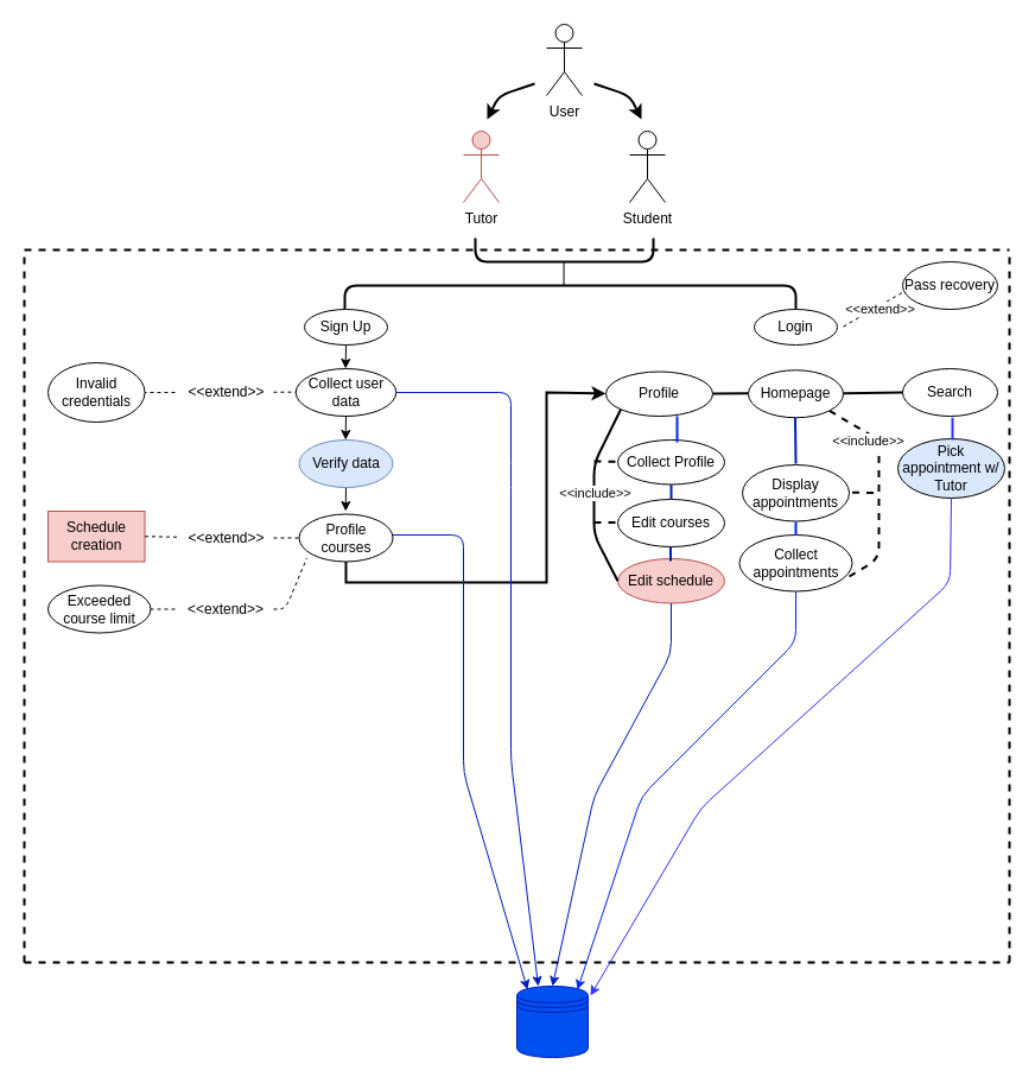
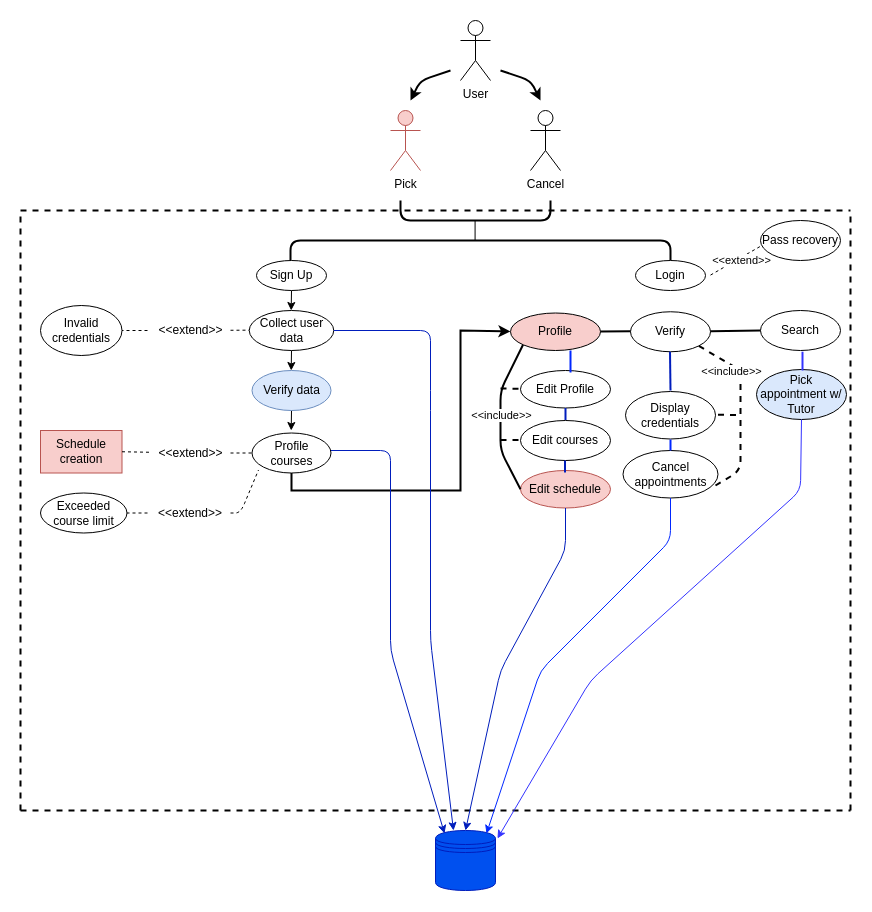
  <mxCell id="0" />
  <mxCell id="1" parent="0" />
- <mxCell id="2" value="Student" style="shape=umlActor;verticalLabelPosition=bottom;verticalAlign=top;html=1;outlineConnect=0;" vertex="1" parent="1"><mxGeometry x="530" y="110" width="30" height="60" as="geometry" /></mxCell>
- <mxCell id="3" value="Tutor" style="shape=umlActor;verticalLabelPosition=bottom;verticalAlign=top;html=1;outlineConnect=0;fillColor=#f8cecc;strokeColor=#b85450;" vertex="1" parent="1"><mxGeometry x="390" y="110" width="30" height="60" as="geometry" /></mxCell>
+ <mxCell id="2" value="Cancel" style="shape=umlActor;verticalLabelPosition=bottom;verticalAlign=top;html=1;outlineConnect=0;" vertex="1" parent="1"><mxGeometry x="530" y="110" width="30" height="60" as="geometry" /></mxCell>
+ <mxCell id="3" value="Pick" style="shape=umlActor;verticalLabelPosition=bottom;verticalAlign=top;html=1;outlineConnect=0;fillColor=#f8cecc;strokeColor=#b85450;" vertex="1" parent="1"><mxGeometry x="390" y="110" width="30" height="60" as="geometry" /></mxCell>
  <mxCell id="4" value="User" style="shape=umlActor;verticalLabelPosition=bottom;verticalAlign=top;html=1;outlineConnect=0;" vertex="1" parent="1"><mxGeometry x="460" y="20" width="30" height="60" as="geometry" /></mxCell>
  <mxCell id="5" value="" style="endArrow=none;html=1;strokeWidth=2;" edge="1" parent="1"><mxGeometry width="50" height="50" relative="1" as="geometry"><mxPoint x="400" y="200" as="sourcePoint" /><mxPoint x="550" y="200" as="targetPoint" /><Array as="points"><mxPoint x="400" y="220" /><mxPoint x="550" y="220" /></Array></mxGeometry></mxCell>
  <mxCell id="6" value="" style="endArrow=none;html=1;" edge="1" parent="1"><mxGeometry width="50" height="50" relative="1" as="geometry"><mxPoint x="474.58" y="240" as="sourcePoint" /><mxPoint x="474.58" y="220" as="targetPoint" /></mxGeometry></mxCell>
  <mxCell id="7" value="" style="endArrow=none;html=1;exitX=0.5;exitY=0;exitDx=0;exitDy=0;strokeWidth=2;" edge="1" parent="1" source="10"><mxGeometry width="50" height="50" relative="1" as="geometry"><mxPoint x="511" y="260" as="sourcePoint" /><mxPoint x="290" y="260" as="targetPoint" /><Array as="points"><mxPoint x="670" y="240" /><mxPoint x="290" y="240" /></Array></mxGeometry></mxCell>
  <mxCell id="8" style="edgeStyle=orthogonalEdgeStyle;rounded=0;orthogonalLoop=1;jettySize=auto;html=1;exitX=0.5;exitY=1;exitDx=0;exitDy=0;" edge="1" parent="1" source="9"><mxGeometry relative="1" as="geometry"><mxPoint x="290.69" y="310" as="targetPoint" /></mxGeometry></mxCell>
  <mxCell id="9" value="Sign Up" style="ellipse;whiteSpace=wrap;html=1;" vertex="1" parent="1"><mxGeometry x="256" y="260" width="70" height="30" as="geometry" /></mxCell>
  <mxCell id="10" value="Login" style="ellipse;whiteSpace=wrap;html=1;" vertex="1" parent="1"><mxGeometry x="635" y="260" width="70" height="30" as="geometry" /></mxCell>
  <mxCell id="11" style="edgeStyle=orthogonalEdgeStyle;rounded=0;orthogonalLoop=1;jettySize=auto;html=1;exitX=0.5;exitY=1;exitDx=0;exitDy=0;" edge="1" parent="1" source="12"><mxGeometry relative="1" as="geometry"><mxPoint x="290.724" y="370" as="targetPoint" /></mxGeometry></mxCell>
  <mxCell id="12" value="Collect user data" style="ellipse;whiteSpace=wrap;html=1;" vertex="1" parent="1"><mxGeometry x="248.75" y="310" width="84.5" height="40" as="geometry" /></mxCell>
  <mxCell id="13" style="edgeStyle=orthogonalEdgeStyle;rounded=0;orthogonalLoop=1;jettySize=auto;html=1;exitX=0.5;exitY=1;exitDx=0;exitDy=0;" edge="1" parent="1" source="14"><mxGeometry relative="1" as="geometry"><mxPoint x="290.724" y="430" as="targetPoint" /></mxGeometry></mxCell>
  <mxCell id="14" value="Verify data" style="ellipse;whiteSpace=wrap;html=1;fillColor=#dae8fc;strokeColor=#6c8ebf;" vertex="1" parent="1"><mxGeometry x="251.5" y="370" width="79" height="40" as="geometry" /></mxCell>
  <mxCell id="15" style="edgeStyle=orthogonalEdgeStyle;rounded=0;orthogonalLoop=1;jettySize=auto;html=1;strokeWidth=2;" edge="1" parent="1" source="16"><mxGeometry relative="1" as="geometry"><mxPoint x="510" y="331" as="targetPoint" /><Array as="points"><mxPoint x="291" y="490" /><mxPoint x="460" y="490" /><mxPoint x="460" y="330" /></Array></mxGeometry></mxCell>
  <mxCell id="16" value="Profile courses" style="ellipse;whiteSpace=wrap;html=1;" vertex="1" parent="1"><mxGeometry x="251.5" y="432.5" width="79" height="40" as="geometry" /></mxCell>
  <mxCell id="17" value="Schedule creation" style="whiteSpace=wrap;html=1;fillColor=#f8cecc;strokeColor=#b85450;rounded=0;" vertex="1" parent="1"><mxGeometry x="40" y="430" width="81.5" height="42.5" as="geometry" /></mxCell>
  <mxCell id="18" value="" style="endArrow=none;dashed=1;html=1;" edge="1" parent="1" source="22"><mxGeometry width="50" height="50" relative="1" as="geometry"><mxPoint x="160" y="330" as="sourcePoint" /><mxPoint x="248.75" y="329.66" as="targetPoint" /></mxGeometry></mxCell>
  <mxCell id="19" value="" style="endArrow=none;dashed=1;html=1;exitX=1;exitY=0.5;exitDx=0;exitDy=0;" edge="1" parent="1" source="20"><mxGeometry width="50" height="50" relative="1" as="geometry"><mxPoint x="201.5" y="502.5" as="sourcePoint" /><mxPoint x="251.5" y="452.5" as="targetPoint" /></mxGeometry></mxCell>
  <mxCell id="20" value="&amp;lt;&amp;lt;extend&amp;gt;&amp;gt;" style="text;html=1;align=center;verticalAlign=middle;resizable=0;points=[];autosize=1;" vertex="1" parent="1"><mxGeometry x="150" y="442.5" width="80" height="20" as="geometry" /></mxCell>
  <mxCell id="21" value="" style="endArrow=none;dashed=1;html=1;exitX=1;exitY=0.5;exitDx=0;exitDy=0;" edge="1" parent="1" source="17" target="20"><mxGeometry width="50" height="50" relative="1" as="geometry"><mxPoint x="121.5" y="452.5" as="sourcePoint" /><mxPoint x="251.5" y="452.5" as="targetPoint" /></mxGeometry></mxCell>
  <mxCell id="22" value="&amp;lt;&amp;lt;extend&amp;gt;&amp;gt;" style="text;html=1;align=center;verticalAlign=middle;resizable=0;points=[];autosize=1;" vertex="1" parent="1"><mxGeometry x="150" y="320" width="80" height="20" as="geometry" /></mxCell>
  <mxCell id="23" value="" style="endArrow=none;dashed=1;html=1;" edge="1" parent="1" target="22"><mxGeometry width="50" height="50" relative="1" as="geometry"><mxPoint x="120" y="330" as="sourcePoint" /><mxPoint x="248.75" y="329.66" as="targetPoint" /></mxGeometry></mxCell>
  <mxCell id="24" value="Invalid credentials" style="ellipse;whiteSpace=wrap;html=1;" vertex="1" parent="1"><mxGeometry x="40" y="305" width="81.5" height="50" as="geometry" /></mxCell>
  <mxCell id="25" value="" style="shape=datastore;whiteSpace=wrap;html=1;fillColor=#0050ef;strokeColor=#001DBC;fontColor=#ffffff;" vertex="1" parent="1"><mxGeometry x="435" y="830" width="60" height="60" as="geometry" /></mxCell>
  <mxCell id="26" value="" style="endArrow=classic;html=1;exitX=1;exitY=0.5;exitDx=0;exitDy=0;entryX=0.3;entryY=0;entryDx=0;entryDy=0;entryPerimeter=0;fillColor=#0050ef;strokeColor=#001DBC;" edge="1" parent="1" source="12" target="25"><mxGeometry width="50" height="50" relative="1" as="geometry"><mxPoint x="420" y="560" as="sourcePoint" /><mxPoint x="490" y="510" as="targetPoint" /><Array as="points"><mxPoint x="430" y="330" /><mxPoint x="430" y="400" /><mxPoint x="430" y="640" /></Array></mxGeometry></mxCell>
  <mxCell id="27" value="" style="endArrow=none;dashed=1;html=1;" edge="1" parent="1"><mxGeometry width="50" height="50" relative="1" as="geometry"><mxPoint x="230" y="512.5" as="sourcePoint" /><mxPoint x="258" y="469.5" as="targetPoint" /><Array as="points"><mxPoint x="240" y="512.5" /></Array></mxGeometry></mxCell>
  <mxCell id="28" value="&amp;lt;&amp;lt;extend&amp;gt;&amp;gt;" style="text;html=1;strokeColor=none;fillColor=none;align=center;verticalAlign=middle;whiteSpace=wrap;rounded=0;" vertex="1" parent="1"><mxGeometry x="170" y="502.5" width="40" height="20" as="geometry" /></mxCell>
  <mxCell id="29" value="" style="endArrow=none;dashed=1;html=1;" edge="1" parent="1"><mxGeometry width="50" height="50" relative="1" as="geometry"><mxPoint x="120" y="512.5" as="sourcePoint" /><mxPoint x="150" y="512.5" as="targetPoint" /><Array as="points" /></mxGeometry></mxCell>
  <mxCell id="30" value="Exceeded course limit" style="ellipse;whiteSpace=wrap;html=1;" vertex="1" parent="1"><mxGeometry x="40" y="492.5" width="86.5" height="40" as="geometry" /></mxCell>
- <mxCell id="31" value="Profile" style="ellipse;whiteSpace=wrap;html=1;" vertex="1" parent="1"><mxGeometry x="510" y="312.5" width="90" height="37.5" as="geometry" /></mxCell>
+ <mxCell id="31" value="Profile" style="ellipse;whiteSpace=wrap;html=1;fillColor=#f8cecc;" vertex="1" parent="1"><mxGeometry x="510" y="312.5" width="90" height="37.5" as="geometry" /></mxCell>
  <mxCell id="32" value="" style="endArrow=classic;html=1;entryX=0.15;entryY=0.05;entryDx=0;entryDy=0;entryPerimeter=0;fillColor=#0050ef;strokeColor=#001DBC;" edge="1" parent="1" target="25"><mxGeometry width="50" height="50" relative="1" as="geometry"><mxPoint x="330.5" y="450" as="sourcePoint" /><mxPoint x="410" y="450" as="targetPoint" /><Array as="points"><mxPoint x="390" y="450" /><mxPoint x="390" y="650" /></Array></mxGeometry></mxCell>
- <mxCell id="33" value="Homepage" style="ellipse;whiteSpace=wrap;html=1;" vertex="1" parent="1"><mxGeometry x="630" y="311.25" width="80" height="40" as="geometry" /></mxCell>
+ <mxCell id="33" value="Verify" style="ellipse;whiteSpace=wrap;html=1;" vertex="1" parent="1"><mxGeometry x="630" y="311.25" width="80" height="40" as="geometry" /></mxCell>
  <mxCell id="34" value="Search" style="ellipse;whiteSpace=wrap;html=1;" vertex="1" parent="1"><mxGeometry x="760" y="310" width="80" height="40" as="geometry" /></mxCell>
  <mxCell id="35" value="" style="endArrow=none;dashed=1;html=1;" edge="1" parent="1"><mxGeometry width="50" height="50" relative="1" as="geometry"><mxPoint x="710" y="274.58" as="sourcePoint" /><mxPoint x="770" y="240" as="targetPoint" /></mxGeometry></mxCell>
  <mxCell id="36" value="&amp;lt;&amp;lt;extend&amp;gt;&amp;gt;" style="edgeLabel;html=1;align=center;verticalAlign=middle;resizable=0;points=[];" vertex="1" connectable="0" parent="35"><mxGeometry x="-0.308" relative="1" as="geometry"><mxPoint x="9.21" y="-2.6" as="offset" /></mxGeometry></mxCell>
  <mxCell id="37" value="Pass recovery" style="ellipse;whiteSpace=wrap;html=1;" vertex="1" parent="1"><mxGeometry x="760" y="220" width="80" height="40" as="geometry" /></mxCell>
  <mxCell id="38" value="" style="endArrow=none;dashed=1;html=1;strokeWidth=2;" edge="1" parent="1"><mxGeometry width="50" height="50" relative="1" as="geometry"><mxPoint x="20" y="210" as="sourcePoint" /><mxPoint x="850" y="210" as="targetPoint" /></mxGeometry></mxCell>
  <mxCell id="39" value="" style="endArrow=none;dashed=1;html=1;strokeWidth=2;" edge="1" parent="1"><mxGeometry width="50" height="50" relative="1" as="geometry"><mxPoint x="20" y="810" as="sourcePoint" /><mxPoint x="20" y="210" as="targetPoint" /></mxGeometry></mxCell>
  <mxCell id="40" value="" style="endArrow=none;dashed=1;html=1;strokeWidth=2;" edge="1" parent="1"><mxGeometry width="50" height="50" relative="1" as="geometry"><mxPoint x="850" y="810" as="sourcePoint" /><mxPoint x="850" y="210" as="targetPoint" /></mxGeometry></mxCell>
  <mxCell id="41" value="" style="endArrow=none;dashed=1;html=1;strokeWidth=2;" edge="1" parent="1"><mxGeometry width="50" height="50" relative="1" as="geometry"><mxPoint x="20" y="810" as="sourcePoint" /><mxPoint x="850" y="810" as="targetPoint" /></mxGeometry></mxCell>
  <mxCell id="42" value="" style="endArrow=none;html=1;strokeWidth=2;" edge="1" parent="1"><mxGeometry width="50" height="50" relative="1" as="geometry"><mxPoint x="600" y="331" as="sourcePoint" /><mxPoint x="630" y="330.75" as="targetPoint" /></mxGeometry></mxCell>
  <mxCell id="43" value="" style="endArrow=none;html=1;strokeWidth=2;entryX=0;entryY=0.5;entryDx=0;entryDy=0;" edge="1" parent="1" target="34"><mxGeometry width="50" height="50" relative="1" as="geometry"><mxPoint x="710" y="330.75" as="sourcePoint" /><mxPoint x="750" y="331" as="targetPoint" /></mxGeometry></mxCell>
- <mxCell id="44" value="Collect Profile" style="ellipse;whiteSpace=wrap;html=1;" vertex="1" parent="1"><mxGeometry x="520" y="370" width="90" height="37.5" as="geometry" /></mxCell>
+ <mxCell id="44" value="Edit Profile" style="ellipse;whiteSpace=wrap;html=1;" vertex="1" parent="1"><mxGeometry x="520" y="370" width="90" height="37.5" as="geometry" /></mxCell>
  <mxCell id="45" value="Edit courses" style="ellipse;whiteSpace=wrap;html=1;glass=1;" vertex="1" parent="1"><mxGeometry x="520" y="420" width="90" height="40" as="geometry" /></mxCell>
  <mxCell id="46" value="Edit schedule" style="ellipse;whiteSpace=wrap;html=1;glass=1;fillColor=#f8cecc;strokeColor=#b85450;" vertex="1" parent="1"><mxGeometry x="520" y="470" width="90" height="37.5" as="geometry" /></mxCell>
  <mxCell id="47" value="" style="endArrow=none;html=1;strokeWidth=2;entryX=0;entryY=1;entryDx=0;entryDy=0;exitX=0;exitY=0.5;exitDx=0;exitDy=0;dashed=0;" edge="1" parent="1" source="46" target="31"><mxGeometry width="50" height="50" relative="1" as="geometry"><mxPoint x="523" y="490" as="sourcePoint" /><mxPoint x="580" y="610" as="targetPoint" /><Array as="points"><mxPoint x="500" y="450" /><mxPoint x="500" y="390" /></Array></mxGeometry></mxCell>
  <mxCell id="48" value="&amp;lt;&amp;lt;include&amp;gt;&amp;gt;" style="edgeLabel;html=1;align=center;verticalAlign=middle;resizable=0;points=[];" vertex="1" connectable="0" parent="47"><mxGeometry x="0.172" y="1" relative="1" as="geometry"><mxPoint x="1" y="12.14" as="offset" /></mxGeometry></mxCell>
  <mxCell id="49" value="" style="endArrow=none;html=1;strokeWidth=2;dashed=1;" edge="1" parent="1"><mxGeometry width="50" height="50" relative="1" as="geometry"><mxPoint x="500" y="439.5" as="sourcePoint" /><mxPoint x="520" y="439.5" as="targetPoint" /></mxGeometry></mxCell>
  <mxCell id="50" value="" style="endArrow=none;html=1;strokeWidth=2;dashed=1;" edge="1" parent="1"><mxGeometry width="50" height="50" relative="1" as="geometry"><mxPoint x="500" y="388" as="sourcePoint" /><mxPoint x="520" y="388.25" as="targetPoint" /></mxGeometry></mxCell>
  <mxCell id="51" value="" style="endArrow=none;html=1;strokeWidth=2;fillColor=#0050ef;strokeColor=#001DBC;" edge="1" parent="1"><mxGeometry width="50" height="50" relative="1" as="geometry"><mxPoint x="565" y="407.5" as="sourcePoint" /><mxPoint x="565" y="419.5" as="targetPoint" /></mxGeometry></mxCell>
  <mxCell id="52" value="" style="endArrow=none;html=1;strokeWidth=2;fillColor=#0050ef;strokeColor=#001DBC;" edge="1" parent="1"><mxGeometry width="50" height="50" relative="1" as="geometry"><mxPoint x="564.5" y="460" as="sourcePoint" /><mxPoint x="564.5" y="472" as="targetPoint" /></mxGeometry></mxCell>
  <mxCell id="53" value="" style="endArrow=classic;html=1;strokeWidth=1;entryX=0.5;entryY=0;entryDx=0;entryDy=0;fillColor=#0050ef;strokeColor=#001DBC;exitX=0.5;exitY=1;exitDx=0;exitDy=0;" edge="1" parent="1" source="46" target="25"><mxGeometry width="50" height="50" relative="1" as="geometry"><mxPoint x="589.5" y="510" as="sourcePoint" /><mxPoint x="589.5" y="570" as="targetPoint" /><Array as="points"><mxPoint x="565" y="550" /><mxPoint x="500" y="670" /></Array></mxGeometry></mxCell>
- <mxCell id="54" value="Display appointments" style="ellipse;whiteSpace=wrap;html=1;glass=1;" vertex="1" parent="1"><mxGeometry x="625" y="391" width="90" height="47.5" as="geometry" /></mxCell>
+ <mxCell id="54" value="Display credentials" style="ellipse;whiteSpace=wrap;html=1;glass=1;" vertex="1" parent="1"><mxGeometry x="625" y="391" width="90" height="47.5" as="geometry" /></mxCell>
  <mxCell id="55" value="" style="endArrow=none;html=1;strokeWidth=2;fillColor=#0050ef;strokeColor=#001DBC;" edge="1" parent="1"><mxGeometry width="50" height="50" relative="1" as="geometry"><mxPoint x="670" y="390" as="sourcePoint" /><mxPoint x="669.5" y="351.25" as="targetPoint" /></mxGeometry></mxCell>
- <mxCell id="56" value="Collect appointments" style="ellipse;whiteSpace=wrap;html=1;glass=1;" vertex="1" parent="1"><mxGeometry x="622.5" y="450" width="95" height="47.5" as="geometry" /></mxCell>
+ <mxCell id="56" value="Cancel appointments" style="ellipse;whiteSpace=wrap;html=1;glass=1;" vertex="1" parent="1"><mxGeometry x="622.5" y="450" width="95" height="47.5" as="geometry" /></mxCell>
  <mxCell id="57" value="" style="endArrow=none;html=1;strokeWidth=2;fillColor=#0050ef;strokeColor=#0027FF;" edge="1" parent="1"><mxGeometry width="50" height="50" relative="1" as="geometry"><mxPoint x="670" y="450" as="sourcePoint" /><mxPoint x="670" y="439" as="targetPoint" /></mxGeometry></mxCell>
  <mxCell id="58" value="" style="endArrow=classic;html=1;strokeColor=#0027FF;strokeWidth=1;exitX=0.5;exitY=1;exitDx=0;exitDy=0;entryX=0.85;entryY=0.05;entryDx=0;entryDy=0;entryPerimeter=0;" edge="1" parent="1" source="56" target="25"><mxGeometry width="50" height="50" relative="1" as="geometry"><mxPoint x="655" y="600" as="sourcePoint" /><mxPoint x="640" y="570" as="targetPoint" /><Array as="points"><mxPoint x="670" y="540" /><mxPoint x="540" y="670" /></Array></mxGeometry></mxCell>
  <mxCell id="59" value="" style="endArrow=none;html=1;strokeWidth=2;dashed=1;entryX=1;entryY=1;entryDx=0;entryDy=0;" edge="1" parent="1" target="33"><mxGeometry width="50" height="50" relative="1" as="geometry"><mxPoint x="715" y="485" as="sourcePoint" /><mxPoint x="725" y="330" as="targetPoint" /><Array as="points"><mxPoint x="740" y="470" /><mxPoint x="740" y="370" /></Array></mxGeometry></mxCell>
  <mxCell id="60" value="&amp;lt;&amp;lt;include&amp;gt;&amp;gt;" style="edgeLabel;html=1;align=center;verticalAlign=middle;resizable=0;points=[];" vertex="1" connectable="0" parent="59"><mxGeometry x="0.172" y="1" relative="1" as="geometry"><mxPoint x="-9" y="-25.15" as="offset" /></mxGeometry></mxCell>
  <mxCell id="61" value="" style="endArrow=none;html=1;strokeWidth=2;dashed=1;" edge="1" parent="1"><mxGeometry width="50" height="50" relative="1" as="geometry"><mxPoint x="717.5" y="414.25" as="sourcePoint" /><mxPoint x="737.5" y="414.5" as="targetPoint" /></mxGeometry></mxCell>
  <mxCell id="62" value="" style="endArrow=none;html=1;strokeWidth=2;strokeColor=#0027FF;" edge="1" parent="1"><mxGeometry width="50" height="50" relative="1" as="geometry"><mxPoint x="570" y="372" as="sourcePoint" /><mxPoint x="570" y="350" as="targetPoint" /></mxGeometry></mxCell>
  <mxCell id="63" value="" style="endArrow=classic;html=1;strokeColor=#000000;strokeWidth=2;" edge="1" parent="1"><mxGeometry width="50" height="50" relative="1" as="geometry"><mxPoint x="500" y="70" as="sourcePoint" /><mxPoint x="540" y="100" as="targetPoint" /><Array as="points"><mxPoint x="530" y="80" /></Array></mxGeometry></mxCell>
  <mxCell id="64" value="" style="endArrow=classic;html=1;strokeColor=#000000;strokeWidth=2;" edge="1" parent="1"><mxGeometry width="50" height="50" relative="1" as="geometry"><mxPoint x="450" y="70" as="sourcePoint" /><mxPoint x="410" y="100" as="targetPoint" /><Array as="points"><mxPoint x="420" y="80" /></Array></mxGeometry></mxCell>
  <mxCell id="65" value="Pick appointment w/ Tutor" style="ellipse;whiteSpace=wrap;html=1;glass=1;fillColor=#dae8fc;" vertex="1" parent="1"><mxGeometry x="756" y="369" width="90" height="50" as="geometry" /></mxCell>
  <mxCell id="66" value="" style="endArrow=none;html=1;strokeWidth=2;strokeColor=#3333FF;" edge="1" parent="1"><mxGeometry width="50" height="50" relative="1" as="geometry"><mxPoint x="802" y="370" as="sourcePoint" /><mxPoint x="802" y="351.25" as="targetPoint" /></mxGeometry></mxCell>
  <mxCell id="67" value="" style="endArrow=classic;html=1;strokeColor=#3333FF;strokeWidth=1;exitX=0.5;exitY=1;exitDx=0;exitDy=0;entryX=1.033;entryY=0.133;entryDx=0;entryDy=0;entryPerimeter=0;" edge="1" parent="1" source="65" target="25"><mxGeometry width="50" height="50" relative="1" as="geometry"><mxPoint x="730" y="640" as="sourcePoint" /><mxPoint x="530" y="840" as="targetPoint" /><Array as="points"><mxPoint x="800" y="490" /><mxPoint x="590" y="680" /></Array></mxGeometry></mxCell>
